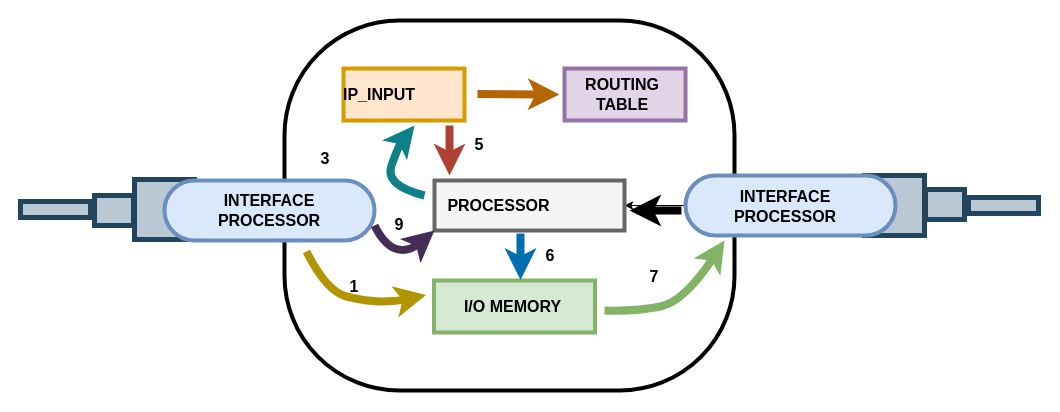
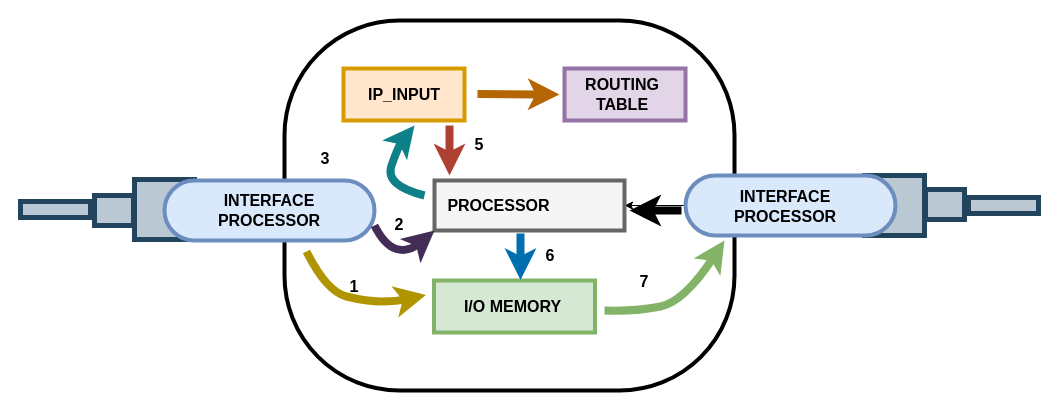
  <mxCell id="0" />
  <mxCell id="1" parent="0" />
  <mxCell id="2" value="" style="rounded=0;whiteSpace=wrap;html=1;strokeWidth=5;rotation=-180;fillColor=#bac8d3;strokeColor=#23445d;" vertex="1" parent="1"><mxGeometry x="864" y="175" width="60" height="60" as="geometry" /></mxCell>
  <mxCell id="3" value="" style="rounded=0;whiteSpace=wrap;html=1;strokeWidth=5;rotation=-180;fillColor=#bac8d3;strokeColor=#23445d;" vertex="1" parent="1"><mxGeometry x="925" y="189" width="39" height="30" as="geometry" /></mxCell>
  <mxCell id="4" value="" style="rounded=0;whiteSpace=wrap;html=1;strokeWidth=5;rotation=-180;fillColor=#bac8d3;strokeColor=#23445d;" vertex="1" parent="1"><mxGeometry x="968" y="197" width="70" height="16" as="geometry" /></mxCell>
  <mxCell id="5" value="" style="rounded=0;whiteSpace=wrap;html=1;strokeWidth=5;fillColor=#bac8d3;strokeColor=#23445d;" vertex="1" parent="1"><mxGeometry x="134" y="179" width="60" height="60" as="geometry" /></mxCell>
  <mxCell id="6" value="" style="rounded=1;whiteSpace=wrap;html=1;arcSize=31;strokeWidth=4;" vertex="1" parent="1"><mxGeometry x="284" y="20" width="450" height="370" as="geometry" /></mxCell>
  <mxCell id="7" value="" style="rounded=0;whiteSpace=wrap;html=1;strokeWidth=4;fillColor=#ffe6cc;strokeColor=#d79b00;" vertex="1" parent="1"><mxGeometry x="343" y="68" width="121" height="52" as="geometry" /></mxCell>
  <mxCell id="8" value="" style="rounded=1;whiteSpace=wrap;html=1;arcSize=50;strokeWidth=4;fillColor=#dae8fc;strokeColor=#6c8ebf;" vertex="1" parent="1"><mxGeometry x="164" y="180" width="210" height="60" as="geometry" /></mxCell>
  <mxCell id="9" value="INTERFACE PROCESSOR" style="text;html=1;strokeColor=none;fillColor=none;align=center;verticalAlign=middle;whiteSpace=wrap;rounded=0;strokeWidth=1;fontSize=16;fontStyle=1" vertex="1" parent="1"><mxGeometry x="224" y="195" width="90" height="30" as="geometry" /></mxCell>
  <mxCell id="10" value="" style="edgeStyle=orthogonalEdgeStyle;rounded=0;orthogonalLoop=1;jettySize=auto;html=1;" edge="1" parent="1" source="11" target="16"><mxGeometry relative="1" as="geometry" /></mxCell>
  <mxCell id="11" value="" style="rounded=1;whiteSpace=wrap;html=1;arcSize=50;strokeWidth=4;fillColor=#dae8fc;strokeColor=#6c8ebf;" vertex="1" parent="1"><mxGeometry x="685" y="175" width="210" height="60" as="geometry" /></mxCell>
  <mxCell id="12" value="INTERFACE PROCESSOR" style="text;html=1;strokeColor=none;fillColor=none;align=center;verticalAlign=middle;whiteSpace=wrap;rounded=0;strokeWidth=1;fontSize=16;fontStyle=1" vertex="1" parent="1"><mxGeometry x="740" y="191" width="90" height="30" as="geometry" /></mxCell>
- <mxCell id="13" value="IP_INPUT" style="text;html=1;strokeColor=none;fillColor=none;align=center;verticalAlign=middle;whiteSpace=wrap;rounded=0;fontStyle=1;fontSize=16;" vertex="1" parent="1"><mxGeometry x="349" y="79" width="60" height="30" as="geometry" /></mxCell>
+ <mxCell id="13" value="IP_INPUT" style="text;html=1;strokeColor=none;fillColor=none;align=center;verticalAlign=middle;whiteSpace=wrap;rounded=0;fontStyle=1;fontSize=16;" vertex="1" parent="1"><mxGeometry x="374" y="79" width="60" height="30" as="geometry" /></mxCell>
  <mxCell id="14" value="" style="rounded=0;whiteSpace=wrap;html=1;strokeWidth=4;fillColor=#e1d5e7;strokeColor=#9673a6;" vertex="1" parent="1"><mxGeometry x="564" y="68" width="121" height="52" as="geometry" /></mxCell>
  <mxCell id="15" value="ROUTING TABLE" style="text;html=1;strokeColor=none;fillColor=none;align=center;verticalAlign=middle;whiteSpace=wrap;rounded=0;fontStyle=1;fontSize=16;" vertex="1" parent="1"><mxGeometry x="559" y="79" width="126" height="30" as="geometry" /></mxCell>
  <mxCell id="16" value="" style="rounded=0;whiteSpace=wrap;html=1;strokeWidth=4;fillColor=#f5f5f5;fontColor=#333333;strokeColor=#666666;" vertex="1" parent="1"><mxGeometry x="434" y="180" width="190" height="50" as="geometry" /></mxCell>
  <mxCell id="17" value="PROCESSOR" style="text;html=1;strokeColor=none;fillColor=none;align=center;verticalAlign=middle;whiteSpace=wrap;rounded=0;fontStyle=1;fontSize=16;" vertex="1" parent="1"><mxGeometry x="468" y="190" width="61" height="30" as="geometry" /></mxCell>
  <mxCell id="18" value="" style="rounded=0;whiteSpace=wrap;html=1;strokeWidth=4;fillColor=#d5e8d4;strokeColor=#82b366;" vertex="1" parent="1"><mxGeometry x="433.5" y="280" width="161" height="52" as="geometry" /></mxCell>
  <mxCell id="19" value="I/O MEMORY" style="text;html=1;strokeColor=none;fillColor=none;align=center;verticalAlign=middle;whiteSpace=wrap;rounded=0;fontStyle=1;fontSize=16;" vertex="1" parent="1"><mxGeometry x="461.5" y="291" width="101" height="30" as="geometry" /></mxCell>
  <mxCell id="20" value="" style="curved=1;endArrow=classic;html=1;rounded=0;strokeWidth=8;fillColor=#e3c800;strokeColor=#B09500;" edge="1" parent="1"><mxGeometry width="50" height="50" relative="1" as="geometry"><mxPoint x="306" y="251" as="sourcePoint" /><mxPoint x="425.5" y="294.564" as="targetPoint" /><Array as="points"><mxPoint x="326" y="291" /><mxPoint x="366" y="301" /><mxPoint x="396" y="301" /></Array></mxGeometry></mxCell>
  <mxCell id="21" value="" style="curved=1;endArrow=classic;html=1;rounded=0;strokeWidth=8;entryX=0;entryY=1;entryDx=0;entryDy=0;fillColor=#76608a;strokeColor=#432D57;" edge="1" parent="1" target="16"><mxGeometry width="50" height="50" relative="1" as="geometry"><mxPoint x="374" y="225" as="sourcePoint" /><mxPoint x="454" y="246" as="targetPoint" /><Array as="points"><mxPoint x="384" y="245" /><mxPoint x="408" y="252" /></Array></mxGeometry></mxCell>
  <mxCell id="22" value="" style="curved=1;endArrow=classic;html=1;rounded=0;strokeWidth=8;fillColor=#d5e8d4;strokeColor=#82b366;" edge="1" parent="1"><mxGeometry width="50" height="50" relative="1" as="geometry"><mxPoint x="604" y="310" as="sourcePoint" /><mxPoint x="724" y="240" as="targetPoint" /><Array as="points"><mxPoint x="636" y="311" /><mxPoint x="684" y="301" /></Array></mxGeometry></mxCell>
  <mxCell id="23" value="" style="endArrow=classic;html=1;rounded=0;strokeWidth=8;entryX=0;entryY=0.5;entryDx=0;entryDy=0;fillColor=#fad7ac;strokeColor=#b46504;" edge="1" parent="1" target="15"><mxGeometry width="50" height="50" relative="1" as="geometry"><mxPoint x="477" y="93.5" as="sourcePoint" /><mxPoint x="547" y="93.5" as="targetPoint" /></mxGeometry></mxCell>
  <mxCell id="24" value="" style="endArrow=classic;html=1;rounded=0;strokeWidth=8;fillColor=#fad9d5;strokeColor=#ae4132;" edge="1" parent="1"><mxGeometry width="50" height="50" relative="1" as="geometry"><mxPoint x="449" y="125" as="sourcePoint" /><mxPoint x="449" y="175" as="targetPoint" /></mxGeometry></mxCell>
  <mxCell id="25" value="" style="endArrow=classic;html=1;rounded=0;strokeWidth=8;" edge="1" parent="1"><mxGeometry width="50" height="50" relative="1" as="geometry"><mxPoint x="681" y="210" as="sourcePoint" /><mxPoint x="629" y="210" as="targetPoint" /></mxGeometry></mxCell>
  <mxCell id="26" value="" style="endArrow=classic;html=1;rounded=0;strokeWidth=8;fillColor=#1ba1e2;strokeColor=#006EAF;" edge="1" parent="1"><mxGeometry width="50" height="50" relative="1" as="geometry"><mxPoint x="520" y="233" as="sourcePoint" /><mxPoint x="520" y="279.5" as="targetPoint" /></mxGeometry></mxCell>
  <mxCell id="27" value="" style="curved=1;endArrow=classic;html=1;rounded=0;strokeWidth=8;fillColor=#b0e3e6;strokeColor=#0e8088;" edge="1" parent="1"><mxGeometry width="50" height="50" relative="1" as="geometry"><mxPoint x="424" y="195" as="sourcePoint" /><mxPoint x="414" y="125" as="targetPoint" /><Array as="points"><mxPoint x="384" y="185" /><mxPoint x="398" y="145" /></Array></mxGeometry></mxCell>
  <mxCell id="28" value="" style="rounded=0;whiteSpace=wrap;html=1;strokeWidth=5;fillColor=#bac8d3;strokeColor=#23445d;" vertex="1" parent="1"><mxGeometry x="94" y="195" width="39" height="30" as="geometry" /></mxCell>
  <mxCell id="29" value="" style="rounded=0;whiteSpace=wrap;html=1;strokeWidth=5;fillColor=#bac8d3;strokeColor=#23445d;" vertex="1" parent="1"><mxGeometry x="20" y="201" width="70" height="16" as="geometry" /></mxCell>
  <mxCell id="30" value="3" style="text;html=1;strokeColor=none;fillColor=none;align=center;verticalAlign=middle;whiteSpace=wrap;rounded=0;fontStyle=1;fontSize=16;" vertex="1" parent="1"><mxGeometry x="295" y="143" width="60" height="30" as="geometry" /></mxCell>
  <mxCell id="31" value="1" style="text;html=1;strokeColor=none;fillColor=none;align=center;verticalAlign=middle;whiteSpace=wrap;rounded=0;fontStyle=1;fontSize=16;" vertex="1" parent="1"><mxGeometry x="324" y="271" width="60" height="30" as="geometry" /></mxCell>
- <mxCell id="32" value="9" style="text;html=1;strokeColor=none;fillColor=none;align=center;verticalAlign=middle;whiteSpace=wrap;rounded=0;fontStyle=1;fontSize=16;" vertex="1" parent="1"><mxGeometry x="368.5" y="209" width="60" height="30" as="geometry" /></mxCell>
+ <mxCell id="32" value="2" style="text;html=1;strokeColor=none;fillColor=none;align=center;verticalAlign=middle;whiteSpace=wrap;rounded=0;fontStyle=1;fontSize=16;" vertex="1" parent="1"><mxGeometry x="368.5" y="209" width="60" height="30" as="geometry" /></mxCell>
  <mxCell id="33" value="5" style="text;html=1;strokeColor=none;fillColor=none;align=center;verticalAlign=middle;whiteSpace=wrap;rounded=0;fontStyle=1;fontSize=16;" vertex="1" parent="1"><mxGeometry x="449" y="129" width="60" height="30" as="geometry" /></mxCell>
  <mxCell id="34" value="6" style="text;html=1;strokeColor=none;fillColor=none;align=center;verticalAlign=middle;whiteSpace=wrap;rounded=0;fontStyle=1;fontSize=16;" vertex="1" parent="1"><mxGeometry x="520" y="240" width="60" height="30" as="geometry" /></mxCell>
- <mxCell id="35" value="7" style="text;html=1;strokeColor=none;fillColor=none;align=center;verticalAlign=middle;whiteSpace=wrap;rounded=0;fontStyle=1;fontSize=16;" vertex="1" parent="1"><mxGeometry x="624" y="261" width="60" height="30" as="geometry" /></mxCell>
+ <mxCell id="35" value="7" style="text;html=1;strokeColor=none;fillColor=none;align=center;verticalAlign=middle;whiteSpace=wrap;rounded=0;fontStyle=1;fontSize=16;" vertex="1" parent="1"><mxGeometry x="614" y="266" width="60" height="30" as="geometry" /></mxCell>
